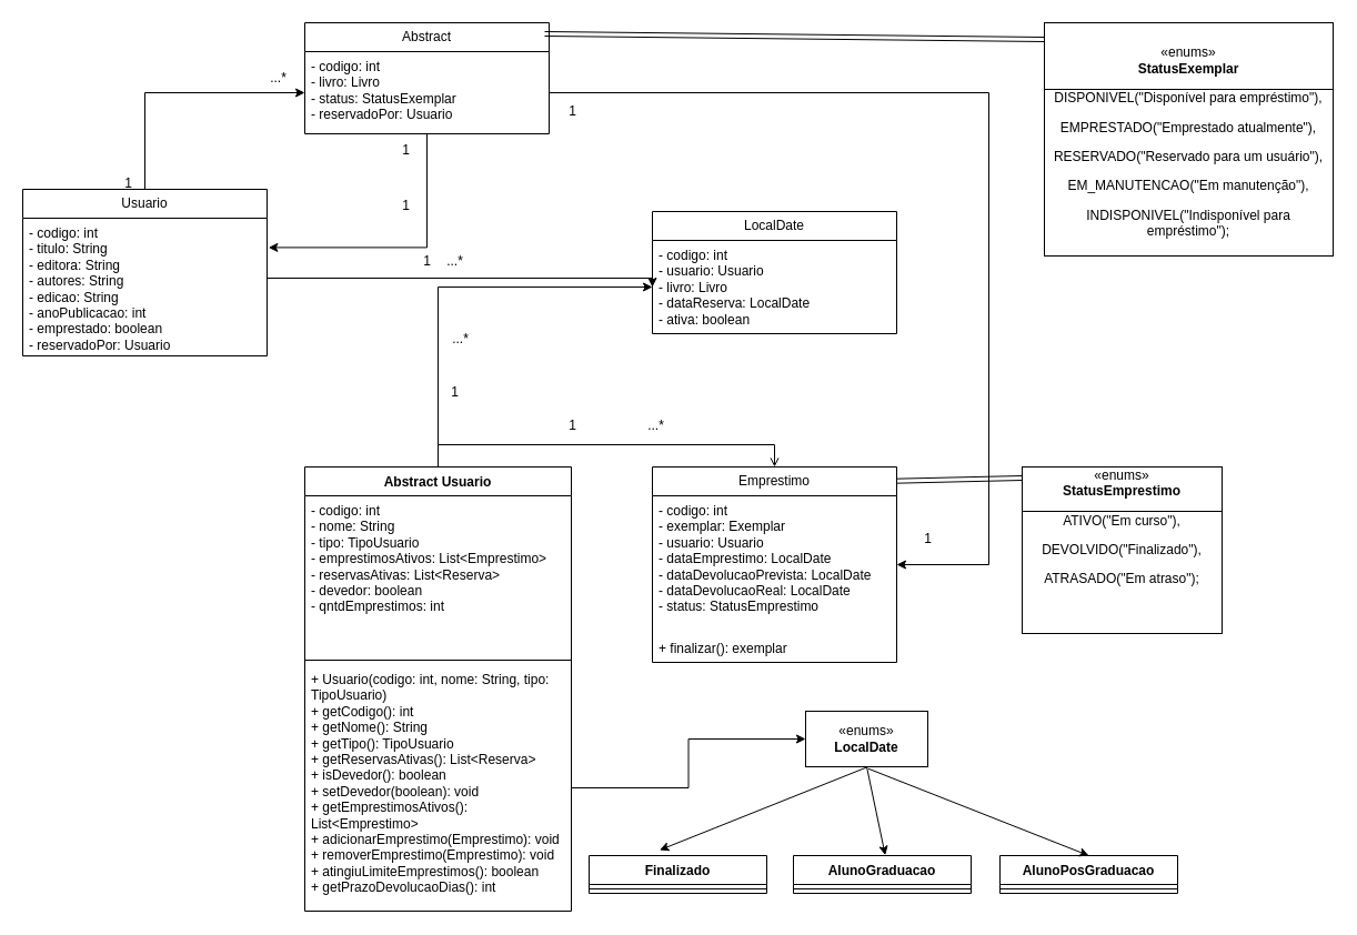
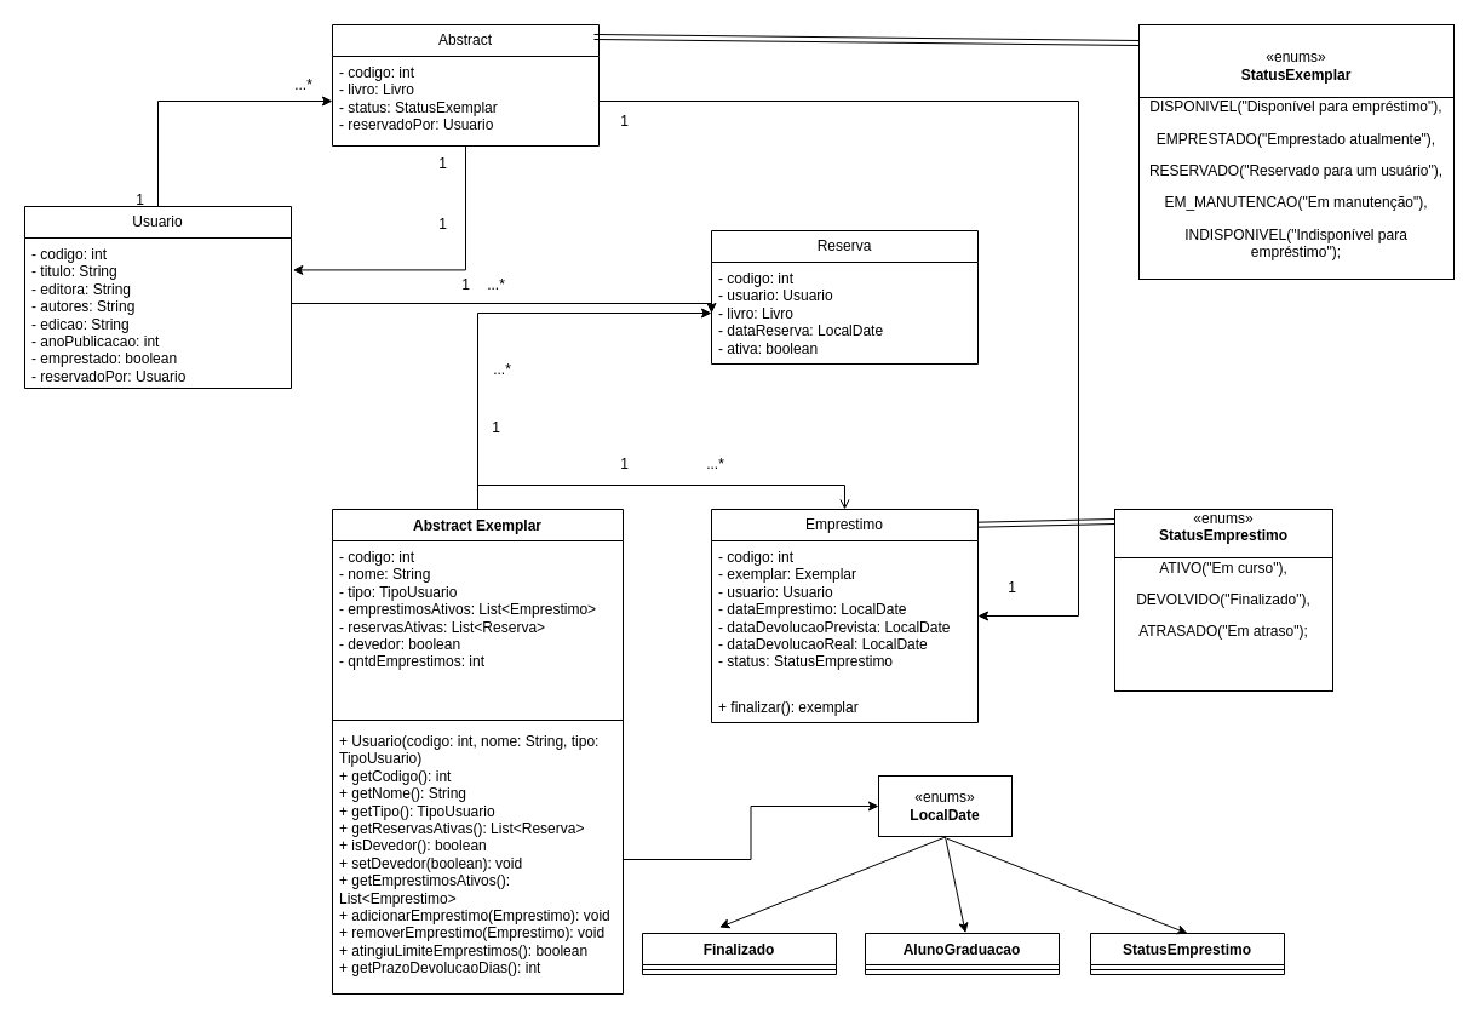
  <mxCell id="0" />
  <mxCell id="1" parent="0" />
  <mxCell id="2" style="edgeStyle=orthogonalEdgeStyle;rounded=0;orthogonalLoop=1;jettySize=auto;html=1;exitX=0.5;exitY=0;exitDx=0;exitDy=0;entryX=0.5;entryY=0;entryDx=0;entryDy=0;endArrow=open;" parent="1" source="3" target="16" edge="1"><mxGeometry relative="1" as="geometry" /></mxCell>
- <mxCell id="3" value="Abstract Usuario" style="swimlane;fontStyle=1;align=center;verticalAlign=top;childLayout=stackLayout;horizontal=1;startSize=26;horizontalStack=0;resizeParent=1;resizeParentMax=0;resizeLast=0;collapsible=1;marginBottom=0;whiteSpace=wrap;html=1;" parent="1" vertex="1"><mxGeometry x="274" y="420" width="240" height="400" as="geometry" /></mxCell>
+ <mxCell id="3" value="Abstract Exemplar" style="swimlane;fontStyle=1;align=center;verticalAlign=top;childLayout=stackLayout;horizontal=1;startSize=26;horizontalStack=0;resizeParent=1;resizeParentMax=0;resizeLast=0;collapsible=1;marginBottom=0;whiteSpace=wrap;html=1;" parent="1" vertex="1"><mxGeometry x="274" y="420" width="240" height="400" as="geometry" /></mxCell>
  <mxCell id="4" value="- codigo: int&lt;br&gt;- nome: String&lt;br&gt;- tipo: TipoUsuario&lt;br&gt;- emprestimosAtivos: List&amp;lt;Emprestimo&amp;gt;&lt;br&gt;- reservasAtivas: List&amp;lt;Reserva&amp;gt;&lt;br&gt;- devedor: boolean&lt;br&gt;- qntdEmprestimos: int" style="text;strokeColor=none;fillColor=none;align=left;verticalAlign=top;spacingLeft=4;spacingRight=4;overflow=hidden;rotatable=0;points=[[0,0.5],[1,0.5]];portConstraint=eastwest;whiteSpace=wrap;html=1;" parent="3" vertex="1"><mxGeometry y="26" width="240" height="144" as="geometry" /></mxCell>
  <mxCell id="5" value="" style="line;strokeWidth=1;fillColor=none;align=left;verticalAlign=middle;spacingTop=-1;spacingLeft=3;spacingRight=3;rotatable=0;labelPosition=right;points=[];portConstraint=eastwest;strokeColor=inherit;" parent="3" vertex="1"><mxGeometry y="170" width="240" height="8" as="geometry" /></mxCell>
  <mxCell id="6" value="+ Usuario(codigo: int, nome: String, tipo: TipoUsuario)&lt;br&gt;+ getCodigo(): int&lt;br&gt;+ getNome(): String&lt;br&gt;+ getTipo(): TipoUsuario&lt;br&gt;+ getReservasAtivas(): List&amp;lt;Reserva&amp;gt;&lt;br&gt;+ isDevedor(): boolean&lt;br&gt;+ setDevedor(boolean): void&lt;br&gt;+ getEmprestimosAtivos(): List&amp;lt;Emprestimo&amp;gt;&lt;br&gt;+ adicionarEmprestimo(Emprestimo): void&lt;br&gt;+ removerEmprestimo(Emprestimo): void&lt;br&gt;+ atingiuLimiteEmprestimos(): boolean&lt;br&gt;+ getPrazoDevolucaoDias(): int" style="text;strokeColor=none;fillColor=none;align=left;verticalAlign=top;spacingLeft=4;spacingRight=4;overflow=hidden;rotatable=0;points=[[0,0.5],[1,0.5]];portConstraint=eastwest;whiteSpace=wrap;html=1;" parent="3" vertex="1"><mxGeometry y="178" width="240" height="222" as="geometry" /></mxCell>
  <mxCell id="7" value="Finalizado" style="swimlane;fontStyle=1;align=center;verticalAlign=top;childLayout=stackLayout;horizontal=1;startSize=26;horizontalStack=0;resizeParent=1;resizeParentMax=0;resizeLast=0;collapsible=1;marginBottom=0;whiteSpace=wrap;html=1;" parent="1" vertex="1"><mxGeometry x="530" y="770" width="160" height="34" as="geometry" /></mxCell>
  <mxCell id="8" value="" style="line;strokeWidth=1;fillColor=none;align=left;verticalAlign=middle;spacingTop=-1;spacingLeft=3;spacingRight=3;rotatable=0;labelPosition=right;points=[];portConstraint=eastwest;strokeColor=inherit;" parent="7" vertex="1"><mxGeometry y="26" width="160" height="8" as="geometry" /></mxCell>
  <mxCell id="9" value="AlunoGraduacao" style="swimlane;fontStyle=1;align=center;verticalAlign=top;childLayout=stackLayout;horizontal=1;startSize=26;horizontalStack=0;resizeParent=1;resizeParentMax=0;resizeLast=0;collapsible=1;marginBottom=0;whiteSpace=wrap;html=1;" parent="1" vertex="1"><mxGeometry x="714" y="770" width="160" height="34" as="geometry" /></mxCell>
  <mxCell id="10" value="" style="line;strokeWidth=1;fillColor=none;align=left;verticalAlign=middle;spacingTop=-1;spacingLeft=3;spacingRight=3;rotatable=0;labelPosition=right;points=[];portConstraint=eastwest;strokeColor=inherit;" parent="9" vertex="1"><mxGeometry y="26" width="160" height="8" as="geometry" /></mxCell>
- <mxCell id="11" value="AlunoPosGraduacao" style="swimlane;fontStyle=1;align=center;verticalAlign=top;childLayout=stackLayout;horizontal=1;startSize=26;horizontalStack=0;resizeParent=1;resizeParentMax=0;resizeLast=0;collapsible=1;marginBottom=0;whiteSpace=wrap;html=1;" parent="1" vertex="1"><mxGeometry x="900" y="770" width="160" height="34" as="geometry" /></mxCell>
+ <mxCell id="11" value="StatusEmprestimo" style="swimlane;fontStyle=1;align=center;verticalAlign=top;childLayout=stackLayout;horizontal=1;startSize=26;horizontalStack=0;resizeParent=1;resizeParentMax=0;resizeLast=0;collapsible=1;marginBottom=0;whiteSpace=wrap;html=1;" parent="1" vertex="1"><mxGeometry x="900" y="770" width="160" height="34" as="geometry" /></mxCell>
  <mxCell id="12" value="" style="line;strokeWidth=1;fillColor=none;align=left;verticalAlign=middle;spacingTop=-1;spacingLeft=3;spacingRight=3;rotatable=0;labelPosition=right;points=[];portConstraint=eastwest;strokeColor=inherit;" parent="11" vertex="1"><mxGeometry y="26" width="160" height="8" as="geometry" /></mxCell>
  <mxCell id="13" value="" style="endArrow=classic;html=1;rounded=0;exitX=0.447;exitY=1.01;exitDx=0;exitDy=0;exitPerimeter=0;entryX=0.397;entryY=-0.046;entryDx=0;entryDy=0;entryPerimeter=0;" parent="1" edge="1"><mxGeometry width="50" height="50" relative="1" as="geometry"><mxPoint x="781.28" y="690" as="sourcePoint" /><mxPoint x="593.52" y="765.02" as="targetPoint" /></mxGeometry></mxCell>
  <mxCell id="14" value="" style="endArrow=classic;html=1;rounded=0;exitX=0.477;exitY=1.016;exitDx=0;exitDy=0;exitPerimeter=0;entryX=0.517;entryY=-0.009;entryDx=0;entryDy=0;entryPerimeter=0;" parent="1" target="9" edge="1"><mxGeometry width="50" height="50" relative="1" as="geometry"><mxPoint x="780" y="690.002" as="sourcePoint" /><mxPoint x="785.52" y="766.45" as="targetPoint" /></mxGeometry></mxCell>
  <mxCell id="15" value="" style="endArrow=classic;html=1;rounded=0;exitX=0.448;exitY=1.008;exitDx=0;exitDy=0;exitPerimeter=0;entryX=0.5;entryY=0;entryDx=0;entryDy=0;" parent="1" target="11" edge="1"><mxGeometry width="50" height="50" relative="1" as="geometry"><mxPoint x="781.52" y="691.776" as="sourcePoint" /><mxPoint x="970" y="840" as="targetPoint" /></mxGeometry></mxCell>
  <mxCell id="16" value="Emprestimo" style="swimlane;fontStyle=0;childLayout=stackLayout;horizontal=1;startSize=26;fillColor=none;horizontalStack=0;resizeParent=1;resizeParentMax=0;resizeLast=0;collapsible=1;marginBottom=0;whiteSpace=wrap;html=1;" parent="1" vertex="1"><mxGeometry x="587" y="420" width="220" height="176" as="geometry" /></mxCell>
  <mxCell id="17" value="- codigo: int&lt;br&gt;- exemplar: Exemplar&lt;br&gt;- usuario: Usuario&lt;br&gt;- dataEmprestimo: LocalDate&lt;br&gt;- dataDevolucaoPrevista: LocalDate&lt;br&gt;- dataDevolucaoReal: LocalDate&lt;br&gt;- status: StatusEmprestimo" style="text;strokeColor=none;fillColor=none;align=left;verticalAlign=top;spacingLeft=4;spacingRight=4;overflow=hidden;rotatable=0;points=[[0,0.5],[1,0.5]];portConstraint=eastwest;whiteSpace=wrap;html=1;" parent="16" vertex="1"><mxGeometry y="26" width="220" height="124" as="geometry" /></mxCell>
  <mxCell id="18" value="+ finalizar(): exemplar" style="text;strokeColor=none;fillColor=none;align=left;verticalAlign=top;spacingLeft=4;spacingRight=4;overflow=hidden;rotatable=0;points=[[0,0.5],[1,0.5]];portConstraint=eastwest;whiteSpace=wrap;html=1;" parent="16" vertex="1"><mxGeometry y="150" width="220" height="26" as="geometry" /></mxCell>
- <mxCell id="19" value="LocalDate" style="swimlane;fontStyle=0;childLayout=stackLayout;horizontal=1;startSize=26;fillColor=none;horizontalStack=0;resizeParent=1;resizeParentMax=0;resizeLast=0;collapsible=1;marginBottom=0;whiteSpace=wrap;html=1;" parent="1" vertex="1"><mxGeometry x="587" y="190" width="220" height="110" as="geometry" /></mxCell>
+ <mxCell id="19" value="Reserva" style="swimlane;fontStyle=0;childLayout=stackLayout;horizontal=1;startSize=26;fillColor=none;horizontalStack=0;resizeParent=1;resizeParentMax=0;resizeLast=0;collapsible=1;marginBottom=0;whiteSpace=wrap;html=1;" parent="1" vertex="1"><mxGeometry x="587" y="190" width="220" height="110" as="geometry" /></mxCell>
  <mxCell id="20" value="- codigo: int&lt;br&gt;- usuario: Usuario&lt;br&gt;- livro: Livro&lt;br&gt;- dataReserva: LocalDate&lt;br&gt;- ativa: boolean" style="text;strokeColor=none;fillColor=none;align=left;verticalAlign=top;spacingLeft=4;spacingRight=4;overflow=hidden;rotatable=0;points=[[0,0.5],[1,0.5]];portConstraint=eastwest;whiteSpace=wrap;html=1;" parent="19" vertex="1"><mxGeometry y="26" width="220" height="84" as="geometry" /></mxCell>
  <mxCell id="21" style="edgeStyle=orthogonalEdgeStyle;rounded=0;orthogonalLoop=1;jettySize=auto;html=1;exitX=0.5;exitY=0;exitDx=0;exitDy=0;" parent="1" source="22" target="25" edge="1"><mxGeometry relative="1" as="geometry" /></mxCell>
  <mxCell id="22" value="Usuario" style="swimlane;fontStyle=0;childLayout=stackLayout;horizontal=1;startSize=26;fillColor=none;horizontalStack=0;resizeParent=1;resizeParentMax=0;resizeLast=0;collapsible=1;marginBottom=0;whiteSpace=wrap;html=1;" parent="1" vertex="1"><mxGeometry x="20" y="170" width="220" height="150" as="geometry" /></mxCell>
  <mxCell id="23" value="- codigo: int&lt;br&gt;- titulo: String&lt;br&gt;- editora: String&lt;br&gt;- autores: String&lt;br&gt;- edicao: String&lt;br&gt;- anoPublicacao: int&lt;br&gt;- emprestado: boolean&lt;br&gt;- reservadoPor: Usuario" style="text;strokeColor=none;fillColor=none;align=left;verticalAlign=top;spacingLeft=4;spacingRight=4;overflow=hidden;rotatable=0;points=[[0,0.5],[1,0.5]];portConstraint=eastwest;whiteSpace=wrap;html=1;" parent="22" vertex="1"><mxGeometry y="26" width="220" height="124" as="geometry" /></mxCell>
  <mxCell id="24" value="Abstract" style="swimlane;fontStyle=0;childLayout=stackLayout;horizontal=1;startSize=26;fillColor=none;horizontalStack=0;resizeParent=1;resizeParentMax=0;resizeLast=0;collapsible=1;marginBottom=0;whiteSpace=wrap;html=1;" parent="1" vertex="1"><mxGeometry x="274" y="20" width="220" height="100" as="geometry" /></mxCell>
  <mxCell id="25" value="- codigo: int&lt;br&gt;- livro: Livro&lt;br&gt;- status: StatusExemplar&lt;br&gt;- reservadoPor: Usuario" style="text;strokeColor=none;fillColor=none;align=left;verticalAlign=top;spacingLeft=4;spacingRight=4;overflow=hidden;rotatable=0;points=[[0,0.5],[1,0.5]];portConstraint=eastwest;whiteSpace=wrap;html=1;" parent="24" vertex="1"><mxGeometry y="26" width="220" height="74" as="geometry" /></mxCell>
  <mxCell id="26" value="1" style="text;html=1;align=center;verticalAlign=middle;resizable=0;points=[];autosize=1;strokeColor=none;fillColor=none;" parent="1" vertex="1"><mxGeometry x="500" y="368" width="30" height="30" as="geometry" /></mxCell>
  <mxCell id="27" value="...*" style="text;html=1;align=center;verticalAlign=middle;resizable=0;points=[];autosize=1;strokeColor=none;fillColor=none;" parent="1" vertex="1"><mxGeometry x="570" y="368" width="40" height="30" as="geometry" /></mxCell>
  <mxCell id="28" style="edgeStyle=orthogonalEdgeStyle;rounded=0;orthogonalLoop=1;jettySize=auto;html=1;entryX=0;entryY=0.5;entryDx=0;entryDy=0;" parent="1" source="3" target="20" edge="1"><mxGeometry relative="1" as="geometry" /></mxCell>
  <mxCell id="29" value="...*" style="text;html=1;align=center;verticalAlign=middle;resizable=0;points=[];autosize=1;strokeColor=none;fillColor=none;" parent="1" vertex="1"><mxGeometry x="389" y="220" width="40" height="30" as="geometry" /></mxCell>
  <mxCell id="30" value="1" style="text;html=1;align=center;verticalAlign=middle;resizable=0;points=[];autosize=1;strokeColor=none;fillColor=none;" parent="1" vertex="1"><mxGeometry x="100" y="150" width="30" height="30" as="geometry" /></mxCell>
  <mxCell id="31" value="...*" style="text;html=1;align=center;verticalAlign=middle;resizable=0;points=[];autosize=1;strokeColor=none;fillColor=none;" parent="1" vertex="1"><mxGeometry x="230" y="55" width="40" height="30" as="geometry" /></mxCell>
  <mxCell id="32" style="edgeStyle=orthogonalEdgeStyle;rounded=0;orthogonalLoop=1;jettySize=auto;html=1;exitX=1;exitY=0.5;exitDx=0;exitDy=0;entryX=0;entryY=0.5;entryDx=0;entryDy=0;" parent="1" source="23" target="20" edge="1"><mxGeometry relative="1" as="geometry"><Array as="points"><mxPoint x="240" y="250" /><mxPoint x="587" y="250" /></Array></mxGeometry></mxCell>
  <mxCell id="33" value="1" style="text;html=1;align=center;verticalAlign=middle;resizable=0;points=[];autosize=1;strokeColor=none;fillColor=none;" parent="1" vertex="1"><mxGeometry x="369" y="220" width="30" height="30" as="geometry" /></mxCell>
  <mxCell id="34" value="...*" style="text;html=1;align=center;verticalAlign=middle;resizable=0;points=[];autosize=1;strokeColor=none;fillColor=none;" parent="1" vertex="1"><mxGeometry x="394" y="290" width="40" height="30" as="geometry" /></mxCell>
  <mxCell id="35" style="edgeStyle=orthogonalEdgeStyle;rounded=0;orthogonalLoop=1;jettySize=auto;html=1;entryX=1.006;entryY=0.213;entryDx=0;entryDy=0;entryPerimeter=0;" parent="1" source="24" target="23" edge="1"><mxGeometry relative="1" as="geometry" /></mxCell>
  <mxCell id="36" value="1" style="text;html=1;align=center;verticalAlign=middle;resizable=0;points=[];autosize=1;strokeColor=none;fillColor=none;" parent="1" vertex="1"><mxGeometry x="350" y="170" width="30" height="30" as="geometry" /></mxCell>
  <mxCell id="37" value="1" style="text;html=1;align=center;verticalAlign=middle;resizable=0;points=[];autosize=1;strokeColor=none;fillColor=none;" parent="1" vertex="1"><mxGeometry x="350" y="120" width="30" height="30" as="geometry" /></mxCell>
  <mxCell id="38" style="edgeStyle=orthogonalEdgeStyle;rounded=0;orthogonalLoop=1;jettySize=auto;html=1;entryX=1;entryY=0.5;entryDx=0;entryDy=0;" parent="1" source="25" target="17" edge="1"><mxGeometry relative="1" as="geometry"><Array as="points"><mxPoint x="890" y="83" /><mxPoint x="890" y="508" /></Array></mxGeometry></mxCell>
  <mxCell id="39" value="1" style="text;html=1;align=center;verticalAlign=middle;resizable=0;points=[];autosize=1;strokeColor=none;fillColor=none;" parent="1" vertex="1"><mxGeometry x="500" y="85" width="30" height="30" as="geometry" /></mxCell>
  <mxCell id="40" value="1" style="text;html=1;align=center;verticalAlign=middle;resizable=0;points=[];autosize=1;strokeColor=none;fillColor=none;" parent="1" vertex="1"><mxGeometry x="820" y="470" width="30" height="30" as="geometry" /></mxCell>
  <mxCell id="41" value="1" style="text;html=1;align=center;verticalAlign=middle;resizable=0;points=[];autosize=1;strokeColor=none;fillColor=none;" vertex="1" parent="1"><mxGeometry x="394" y="338" width="30" height="30" as="geometry" /></mxCell>
  <mxCell id="42" value="«enums»&lt;br&gt;&lt;b&gt;LocalDate&lt;/b&gt;" style="html=1;whiteSpace=wrap;" vertex="1" parent="1"><mxGeometry x="725" y="640" width="110" height="50" as="geometry" /></mxCell>
  <mxCell id="43" value="&lt;div&gt;«enums»&lt;/div&gt;&lt;div&gt;&lt;b&gt;StatusExemplar&lt;/b&gt;&lt;/div&gt;&lt;div&gt;&lt;p data-pm-slice=&quot;0 0 []&quot;&gt;DISPONIVEL(&quot;Disponível para empréstimo&quot;),&lt;/p&gt;&lt;p&gt;    EMPRESTADO(&quot;Emprestado atualmente&quot;),&lt;/p&gt;&lt;p&gt;    RESERVADO(&quot;Reservado para um usuário&quot;),&lt;/p&gt;&lt;p&gt;    EM_MANUTENCAO(&quot;Em manutenção&quot;),&lt;/p&gt;&lt;p&gt;    INDISPONIVEL(&quot;Indisponível para empréstimo&quot;);&lt;/p&gt;&lt;br&gt;&lt;/div&gt;&lt;div&gt;&lt;b&gt;&lt;br&gt;&lt;/b&gt;&lt;/div&gt;&lt;div&gt;&lt;b&gt;&lt;br&gt;&lt;/b&gt;&lt;/div&gt;" style="html=1;whiteSpace=wrap;" vertex="1" parent="1"><mxGeometry x="940" y="80" width="260" height="150" as="geometry" /></mxCell>
  <mxCell id="44" value="" style="rounded=0;whiteSpace=wrap;html=1;fillColor=none;" vertex="1" parent="1"><mxGeometry x="940" y="20" width="260" height="60" as="geometry" /></mxCell>
  <mxCell id="45" style="edgeStyle=orthogonalEdgeStyle;rounded=0;orthogonalLoop=1;jettySize=auto;html=1;entryX=0;entryY=0.5;entryDx=0;entryDy=0;" edge="1" parent="1" source="6" target="42"><mxGeometry relative="1" as="geometry" /></mxCell>
  <mxCell id="46" value="" style="shape=link;html=1;rounded=0;entryX=0;entryY=0.25;entryDx=0;entryDy=0;" edge="1" parent="1" target="44"><mxGeometry width="100" relative="1" as="geometry"><mxPoint x="490" y="30" as="sourcePoint" /><mxPoint x="590" y="30" as="targetPoint" /></mxGeometry></mxCell>
  <mxCell id="47" value="&lt;div&gt;«enums»&lt;/div&gt;&lt;div&gt;&lt;b&gt;StatusEmprestimo&lt;/b&gt;&lt;/div&gt;&lt;div&gt;&lt;p data-pm-slice=&quot;0 0 []&quot;&gt;ATIVO(&quot;Em curso&quot;),&lt;/p&gt;&lt;p&gt;    DEVOLVIDO(&quot;Finalizado&quot;),&lt;/p&gt;&lt;p&gt;    ATRASADO(&quot;Em atraso&quot;);&lt;/p&gt;&lt;p data-pm-slice=&quot;0 0 []&quot;&gt;&lt;br&gt;&lt;/p&gt;&lt;br&gt;&lt;/div&gt;&lt;div&gt;&lt;b&gt;&lt;br&gt;&lt;/b&gt;&lt;/div&gt;&lt;div&gt;&lt;b&gt;&lt;br&gt;&lt;/b&gt;&lt;/div&gt;" style="html=1;whiteSpace=wrap;" vertex="1" parent="1"><mxGeometry x="920" y="460" width="180" height="110" as="geometry" /></mxCell>
  <mxCell id="48" value="&lt;div&gt;&lt;br&gt;&lt;/div&gt;&lt;div&gt;&lt;br&gt;&lt;/div&gt;&lt;div&gt;&lt;br&gt;&lt;/div&gt;&lt;div&gt;&lt;br&gt;&lt;/div&gt;" style="rounded=0;whiteSpace=wrap;html=1;fillColor=none;" vertex="1" parent="1"><mxGeometry x="920" y="420" width="180" height="40" as="geometry" /></mxCell>
  <mxCell id="49" value="" style="shape=link;html=1;rounded=0;entryX=0;entryY=0.25;entryDx=0;entryDy=0;exitX=1.002;exitY=0.072;exitDx=0;exitDy=0;exitPerimeter=0;" edge="1" parent="1" source="16" target="48"><mxGeometry width="100" relative="1" as="geometry"><mxPoint x="771" y="380.5" as="sourcePoint" /><mxPoint x="1221" y="385.5" as="targetPoint" /></mxGeometry></mxCell>
